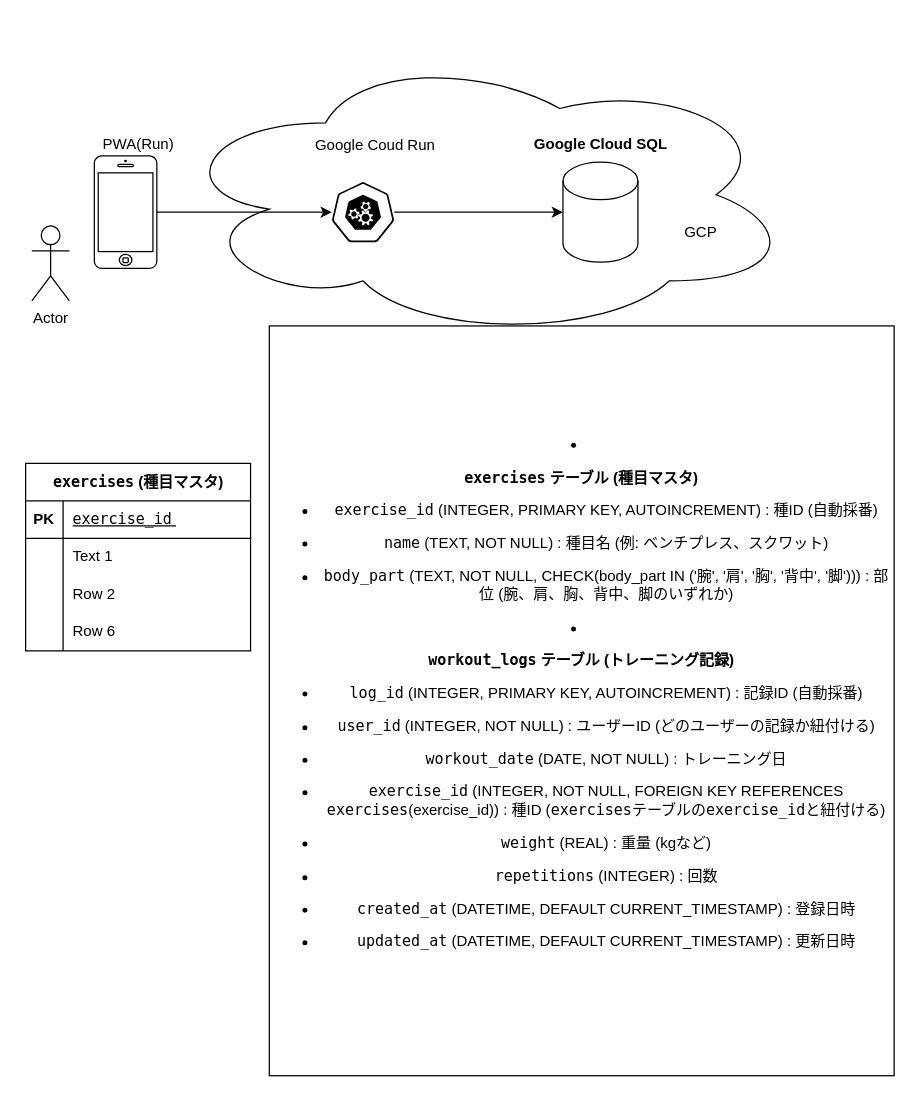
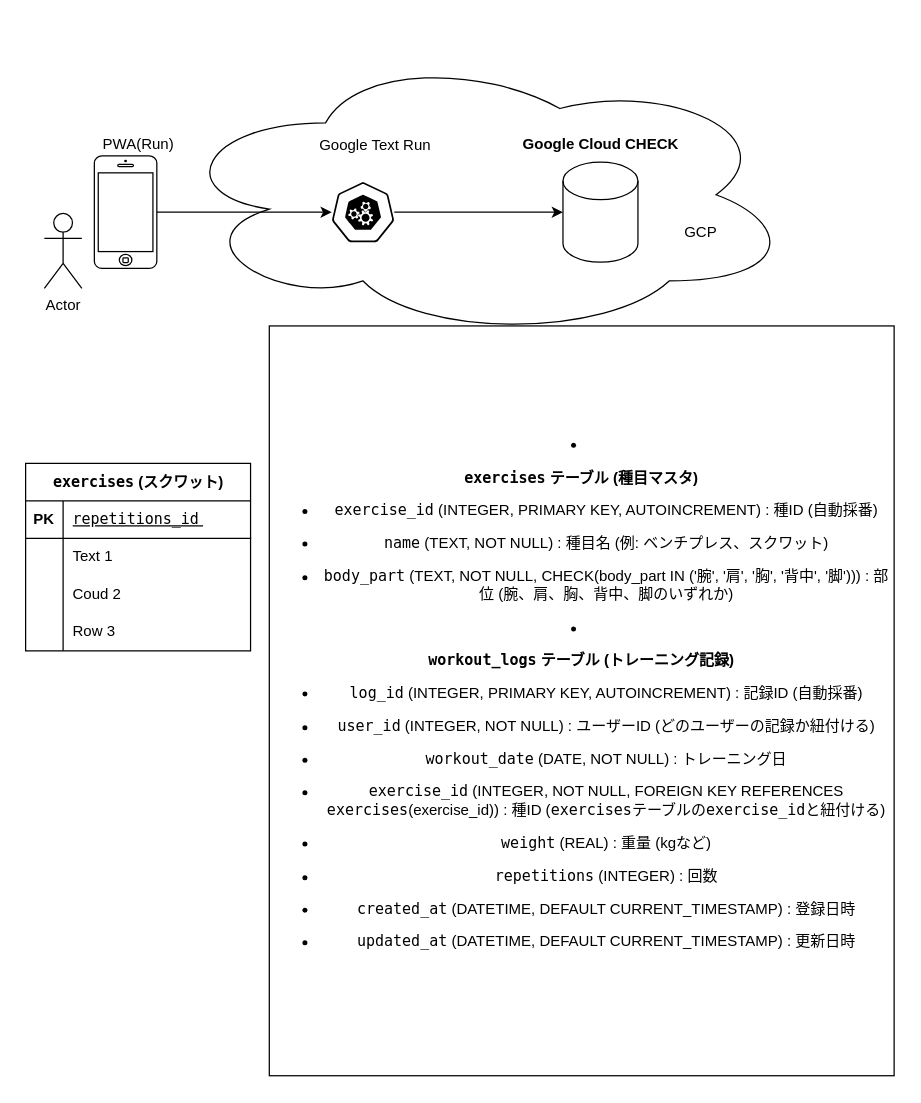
  <mxCell id="0" />
  <mxCell id="1" parent="0" />
  <mxCell id="2" value="" style="ellipse;shape=cloud;whiteSpace=wrap;html=1;rounded=0;labelBackgroundColor=none;" parent="1" vertex="1"><mxGeometry x="135" y="40" width="500" height="230" as="geometry" /></mxCell>
- <mxCell id="3" value="Actor" style="shape=umlActor;verticalLabelPosition=bottom;verticalAlign=top;html=1;outlineConnect=0;rounded=0;labelBackgroundColor=none;" parent="1" vertex="1"><mxGeometry x="25" y="180" width="30" height="60" as="geometry" /></mxCell>
+ <mxCell id="3" value="Actor" style="shape=umlActor;verticalLabelPosition=bottom;verticalAlign=top;html=1;outlineConnect=0;rounded=0;labelBackgroundColor=none;" parent="1" vertex="1"><mxGeometry x="35" y="170" width="30" height="60" as="geometry" /></mxCell>
  <mxCell id="4" value="" style="html=1;verticalLabelPosition=bottom;labelBackgroundColor=none;verticalAlign=top;shadow=0;dashed=0;strokeWidth=1;shape=mxgraph.ios7.misc.iphone;flipH=0;flipV=0;rounded=0;" parent="1" vertex="1"><mxGeometry x="75" y="124" width="50" height="90" as="geometry" /></mxCell>
  <mxCell id="5" value="PWA(Run)" style="text;html=1;align=center;verticalAlign=middle;resizable=0;points=[];autosize=1;strokeColor=none;fillColor=none;rounded=0;labelBackgroundColor=none;" parent="1" vertex="1"><mxGeometry x="65" y="100" width="90" height="30" as="geometry" /></mxCell>
  <mxCell id="6" value="" style="sketch=0;verticalLabelPosition=bottom;sketch=0;aspect=fixed;html=1;verticalAlign=top;strokeColor=none;align=center;outlineConnect=0;pointerEvents=1;shape=mxgraph.citrix2.authentication_google;rounded=0;labelBackgroundColor=none;" parent="1" vertex="1"><mxGeometry x="485" y="20" width="50" height="50" as="geometry" /></mxCell>
  <mxCell id="7" value="GCP" style="text;html=1;align=center;verticalAlign=middle;resizable=0;points=[];autosize=1;strokeColor=none;fillColor=none;rounded=0;labelBackgroundColor=none;" parent="1" vertex="1"><mxGeometry x="535" y="170" width="50" height="30" as="geometry" /></mxCell>
  <mxCell id="8" style="edgeStyle=orthogonalEdgeStyle;rounded=0;orthogonalLoop=1;jettySize=auto;html=1;labelBackgroundColor=none;fontColor=default;" parent="1" source="9" target="11" edge="1"><mxGeometry relative="1" as="geometry" /></mxCell>
  <mxCell id="9" value="" style="aspect=fixed;sketch=0;html=1;dashed=0;whitespace=wrap;verticalLabelPosition=bottom;verticalAlign=top;points=[[0.005,0.63,0],[0.1,0.2,0],[0.9,0.2,0],[0.5,0,0],[0.995,0.63,0],[0.72,0.99,0],[0.5,1,0],[0.28,0.99,0]];shape=mxgraph.kubernetes.icon2;prIcon=api;flipH=0;flipV=0;rounded=0;labelBackgroundColor=none;" parent="1" vertex="1"><mxGeometry x="265" y="145" width="50" height="48" as="geometry" /></mxCell>
- <mxCell id="10" value="Google Coud Run" style="text;align=center;verticalAlign=middle;resizable=0;points=[];autosize=1;strokeColor=none;fillColor=none;rounded=0;labelBackgroundColor=none;" parent="1" vertex="1"><mxGeometry x="240" y="100" width="120" height="30" as="geometry" /></mxCell>
+ <mxCell id="10" value="Google Text Run" style="text;align=center;verticalAlign=middle;resizable=0;points=[];autosize=1;strokeColor=none;fillColor=none;rounded=0;labelBackgroundColor=none;" parent="1" vertex="1"><mxGeometry x="240" y="100" width="120" height="30" as="geometry" /></mxCell>
  <mxCell id="11" value="" style="shape=cylinder3;whiteSpace=wrap;html=1;boundedLbl=1;backgroundOutline=1;size=15;flipH=0;flipV=0;rounded=0;labelBackgroundColor=none;" parent="1" vertex="1"><mxGeometry x="450" y="129" width="60" height="80" as="geometry" /></mxCell>
- <mxCell id="12" value="&lt;p&gt;&lt;b&gt;Google Cloud SQL&lt;/b&gt;&lt;/p&gt;" style="text;html=1;align=center;verticalAlign=middle;resizable=0;points=[];autosize=1;strokeColor=none;fillColor=none;rounded=0;labelBackgroundColor=none;" parent="1" vertex="1"><mxGeometry x="415" y="90" width="130" height="50" as="geometry" /></mxCell>
+ <mxCell id="12" value="&lt;p&gt;&lt;b&gt;Google Cloud CHECK&lt;/b&gt;&lt;/p&gt;" style="text;html=1;align=center;verticalAlign=middle;resizable=0;points=[];autosize=1;strokeColor=none;fillColor=none;rounded=0;labelBackgroundColor=none;" parent="1" vertex="1"><mxGeometry x="415" y="90" width="130" height="50" as="geometry" /></mxCell>
  <mxCell id="13" style="edgeStyle=orthogonalEdgeStyle;rounded=0;orthogonalLoop=1;jettySize=auto;html=1;entryX=0;entryY=0.5;entryDx=0;entryDy=0;entryPerimeter=0;labelBackgroundColor=none;fontColor=default;" parent="1" source="4" target="9" edge="1"><mxGeometry relative="1" as="geometry"><mxPoint x="235" y="170" as="targetPoint" /></mxGeometry></mxCell>
- <mxCell id="14" value="&lt;p style=&quot;font-weight: 400;&quot;&gt;&lt;b&gt;&lt;code&gt;exercises&lt;/code&gt;&amp;nbsp;(種目マスタ)&lt;/b&gt;&lt;/p&gt;" style="shape=table;startSize=30;container=1;collapsible=1;childLayout=tableLayout;fixedRows=1;rowLines=0;fontStyle=1;align=center;resizeLast=1;html=1;rounded=0;labelBackgroundColor=none;" parent="1" vertex="1"><mxGeometry x="20" y="370" width="180" height="150" as="geometry" /></mxCell>
+ <mxCell id="14" value="&lt;p style=&quot;font-weight: 400;&quot;&gt;&lt;b&gt;&lt;code&gt;exercises&lt;/code&gt;&amp;nbsp;(スクワット)&lt;/b&gt;&lt;/p&gt;" style="shape=table;startSize=30;container=1;collapsible=1;childLayout=tableLayout;fixedRows=1;rowLines=0;fontStyle=1;align=center;resizeLast=1;html=1;rounded=0;labelBackgroundColor=none;" parent="1" vertex="1"><mxGeometry x="20" y="370" width="180" height="150" as="geometry" /></mxCell>
  <mxCell id="15" value="" style="shape=tableRow;horizontal=0;startSize=0;swimlaneHead=0;swimlaneBody=0;fillColor=none;collapsible=0;dropTarget=0;points=[[0,0.5],[1,0.5]];portConstraint=eastwest;top=0;left=0;right=0;bottom=1;rounded=0;labelBackgroundColor=none;" parent="14" vertex="1"><mxGeometry y="30" width="180" height="30" as="geometry" /></mxCell>
  <mxCell id="16" value="PK" style="shape=partialRectangle;connectable=0;fillColor=none;top=0;left=0;bottom=0;right=0;fontStyle=1;overflow=hidden;whiteSpace=wrap;html=1;rounded=0;labelBackgroundColor=none;" parent="15" vertex="1"><mxGeometry width="30" height="30" as="geometry"><mxRectangle width="30" height="30" as="alternateBounds" /></mxGeometry></mxCell>
- <mxCell id="17" value="&lt;code style=&quot;color: light-dark(rgb(0, 0, 0), rgb(255, 255, 255)); font-weight: 400; text-align: center; text-wrap-mode: nowrap; background-color: transparent;&quot;&gt;exercise_id&lt;/code&gt;&lt;span style=&quot;color: light-dark(rgb(0, 0, 0), rgb(255, 255, 255)); font-weight: 400; text-align: center; text-wrap-mode: nowrap; background-color: transparent;&quot;&gt;&amp;nbsp;&lt;/span&gt;" style="shape=partialRectangle;connectable=0;fillColor=none;top=0;left=0;bottom=0;right=0;align=left;spacingLeft=6;fontStyle=5;overflow=hidden;whiteSpace=wrap;html=1;rounded=0;labelBackgroundColor=none;" parent="15" vertex="1"><mxGeometry x="30" width="150" height="30" as="geometry"><mxRectangle width="150" height="30" as="alternateBounds" /></mxGeometry></mxCell>
+ <mxCell id="17" value="&lt;code style=&quot;color: light-dark(rgb(0, 0, 0), rgb(255, 255, 255)); font-weight: 400; text-align: center; text-wrap-mode: nowrap; background-color: transparent;&quot;&gt;repetitions_id&lt;/code&gt;&lt;span style=&quot;color: light-dark(rgb(0, 0, 0), rgb(255, 255, 255)); font-weight: 400; text-align: center; text-wrap-mode: nowrap; background-color: transparent;&quot;&gt;&amp;nbsp;&lt;/span&gt;" style="shape=partialRectangle;connectable=0;fillColor=none;top=0;left=0;bottom=0;right=0;align=left;spacingLeft=6;fontStyle=5;overflow=hidden;whiteSpace=wrap;html=1;rounded=0;labelBackgroundColor=none;" parent="15" vertex="1"><mxGeometry x="30" width="150" height="30" as="geometry"><mxRectangle width="150" height="30" as="alternateBounds" /></mxGeometry></mxCell>
  <mxCell id="18" value="" style="shape=tableRow;horizontal=0;startSize=0;swimlaneHead=0;swimlaneBody=0;fillColor=none;collapsible=0;dropTarget=0;points=[[0,0.5],[1,0.5]];portConstraint=eastwest;top=0;left=0;right=0;bottom=0;rounded=0;labelBackgroundColor=none;" parent="14" vertex="1"><mxGeometry y="60" width="180" height="30" as="geometry" /></mxCell>
  <mxCell id="19" value="" style="shape=partialRectangle;connectable=0;fillColor=none;top=0;left=0;bottom=0;right=0;editable=1;overflow=hidden;whiteSpace=wrap;html=1;rounded=0;labelBackgroundColor=none;" parent="18" vertex="1"><mxGeometry width="30" height="30" as="geometry"><mxRectangle width="30" height="30" as="alternateBounds" /></mxGeometry></mxCell>
  <mxCell id="20" value="Text 1" style="shape=partialRectangle;connectable=0;fillColor=none;top=0;left=0;bottom=0;right=0;align=left;spacingLeft=6;overflow=hidden;whiteSpace=wrap;html=1;rounded=0;labelBackgroundColor=none;" parent="18" vertex="1"><mxGeometry x="30" width="150" height="30" as="geometry"><mxRectangle width="150" height="30" as="alternateBounds" /></mxGeometry></mxCell>
  <mxCell id="21" value="" style="shape=tableRow;horizontal=0;startSize=0;swimlaneHead=0;swimlaneBody=0;fillColor=none;collapsible=0;dropTarget=0;points=[[0,0.5],[1,0.5]];portConstraint=eastwest;top=0;left=0;right=0;bottom=0;rounded=0;labelBackgroundColor=none;" parent="14" vertex="1"><mxGeometry y="90" width="180" height="30" as="geometry" /></mxCell>
  <mxCell id="22" value="" style="shape=partialRectangle;connectable=0;fillColor=none;top=0;left=0;bottom=0;right=0;editable=1;overflow=hidden;whiteSpace=wrap;html=1;rounded=0;labelBackgroundColor=none;" parent="21" vertex="1"><mxGeometry width="30" height="30" as="geometry"><mxRectangle width="30" height="30" as="alternateBounds" /></mxGeometry></mxCell>
- <mxCell id="23" value="Row 2" style="shape=partialRectangle;connectable=0;fillColor=none;top=0;left=0;bottom=0;right=0;align=left;spacingLeft=6;overflow=hidden;whiteSpace=wrap;html=1;rounded=0;labelBackgroundColor=none;" parent="21" vertex="1"><mxGeometry x="30" width="150" height="30" as="geometry"><mxRectangle width="150" height="30" as="alternateBounds" /></mxGeometry></mxCell>
+ <mxCell id="23" value="Coud 2" style="shape=partialRectangle;connectable=0;fillColor=none;top=0;left=0;bottom=0;right=0;align=left;spacingLeft=6;overflow=hidden;whiteSpace=wrap;html=1;rounded=0;labelBackgroundColor=none;" parent="21" vertex="1"><mxGeometry x="30" width="150" height="30" as="geometry"><mxRectangle width="150" height="30" as="alternateBounds" /></mxGeometry></mxCell>
  <mxCell id="24" value="" style="shape=tableRow;horizontal=0;startSize=0;swimlaneHead=0;swimlaneBody=0;fillColor=none;collapsible=0;dropTarget=0;points=[[0,0.5],[1,0.5]];portConstraint=eastwest;top=0;left=0;right=0;bottom=0;rounded=0;labelBackgroundColor=none;" parent="14" vertex="1"><mxGeometry y="120" width="180" height="30" as="geometry" /></mxCell>
  <mxCell id="25" value="" style="shape=partialRectangle;connectable=0;fillColor=none;top=0;left=0;bottom=0;right=0;editable=1;overflow=hidden;whiteSpace=wrap;html=1;rounded=0;labelBackgroundColor=none;" parent="24" vertex="1"><mxGeometry width="30" height="30" as="geometry"><mxRectangle width="30" height="30" as="alternateBounds" /></mxGeometry></mxCell>
- <mxCell id="26" value="Row 6" style="shape=partialRectangle;connectable=0;fillColor=none;top=0;left=0;bottom=0;right=0;align=left;spacingLeft=6;overflow=hidden;whiteSpace=wrap;html=1;rounded=0;labelBackgroundColor=none;" parent="24" vertex="1"><mxGeometry x="30" width="150" height="30" as="geometry"><mxRectangle width="150" height="30" as="alternateBounds" /></mxGeometry></mxCell>
+ <mxCell id="26" value="Row 3" style="shape=partialRectangle;connectable=0;fillColor=none;top=0;left=0;bottom=0;right=0;align=left;spacingLeft=6;overflow=hidden;whiteSpace=wrap;html=1;rounded=0;labelBackgroundColor=none;" parent="24" vertex="1"><mxGeometry x="30" width="150" height="30" as="geometry"><mxRectangle width="150" height="30" as="alternateBounds" /></mxGeometry></mxCell>
  <mxCell id="27" value="Text" style="text;html=1;align=center;verticalAlign=middle;resizable=0;points=[];autosize=1;strokeColor=none;fillColor=none;rounded=0;labelBackgroundColor=none;" parent="1" vertex="1"><mxGeometry x="460" y="368" width="50" height="30" as="geometry" /></mxCell>
  <mxCell id="28" value="&lt;li&gt;&lt;p&gt;&lt;b&gt;&lt;code&gt;exercises&lt;/code&gt; テーブル (種目マスタ)&lt;/b&gt;&lt;/p&gt;&lt;ul&gt;&lt;li&gt;&lt;p&gt;&lt;code&gt;exercise_id&lt;/code&gt; (INTEGER, PRIMARY KEY, AUTOINCREMENT) : 種ID (自動採番)&lt;/p&gt;&lt;/li&gt;&lt;li&gt;&lt;p&gt;&lt;code&gt;name&lt;/code&gt; (TEXT, NOT NULL) : 種目名 (例: ベンチプレス、スクワット)&lt;/p&gt;&lt;/li&gt;&lt;li&gt;&lt;p&gt;&lt;code&gt;body_part&lt;/code&gt; (TEXT, NOT NULL, CHECK(body_part IN ('腕', '肩', '胸', '背中', '脚'))) : 部位 (腕、肩、胸、背中、脚のいずれか)&lt;/p&gt;&lt;/li&gt;&lt;/ul&gt;&lt;/li&gt;&lt;li&gt;&lt;p&gt;&lt;b&gt;&lt;code&gt;workout_logs&lt;/code&gt; テーブル (トレーニング記録)&lt;/b&gt;&lt;/p&gt;&lt;ul&gt;&lt;li&gt;&lt;p&gt;&lt;code&gt;log_id&lt;/code&gt; (INTEGER, PRIMARY KEY, AUTOINCREMENT) : 記録ID (自動採番)&lt;/p&gt;&lt;/li&gt;&lt;li&gt;&lt;p&gt;&lt;code&gt;user_id&lt;/code&gt; (INTEGER, NOT NULL) : ユーザーID (どのユーザーの記録か紐付ける)&lt;/p&gt;&lt;/li&gt;&lt;li&gt;&lt;p&gt;&lt;code&gt;workout_date&lt;/code&gt; (DATE, NOT NULL) : トレーニング日&lt;/p&gt;&lt;/li&gt;&lt;li&gt;&lt;p&gt;&lt;code&gt;exercise_id&lt;/code&gt; (INTEGER, NOT NULL, FOREIGN KEY REFERENCES &lt;code&gt;exercises&lt;/code&gt;(exercise_id)) : 種ID (&lt;code&gt;exercises&lt;/code&gt;テーブルの&lt;code&gt;exercise_id&lt;/code&gt;と紐付ける)&lt;/p&gt;&lt;/li&gt;&lt;li&gt;&lt;p&gt;&lt;code&gt;weight&lt;/code&gt; (REAL) : 重量 (kgなど)&lt;/p&gt;&lt;/li&gt;&lt;li&gt;&lt;p&gt;&lt;code&gt;repetitions&lt;/code&gt; (INTEGER) : 回数&lt;/p&gt;&lt;/li&gt;&lt;li&gt;&lt;p&gt;&lt;code&gt;created_at&lt;/code&gt; (DATETIME, DEFAULT CURRENT_TIMESTAMP) : 登録日時&lt;/p&gt;&lt;/li&gt;&lt;li&gt;&lt;p&gt;&lt;code&gt;updated_at&lt;/code&gt; (DATETIME, DEFAULT CURRENT_TIMESTAMP) : 更新日時&lt;/p&gt;&lt;/li&gt;&lt;/ul&gt;&lt;/li&gt;" style="whiteSpace=wrap;html=1;rounded=0;labelBackgroundColor=none;" parent="1" vertex="1"><mxGeometry x="215" y="260" width="500" height="600" as="geometry" /></mxCell>
